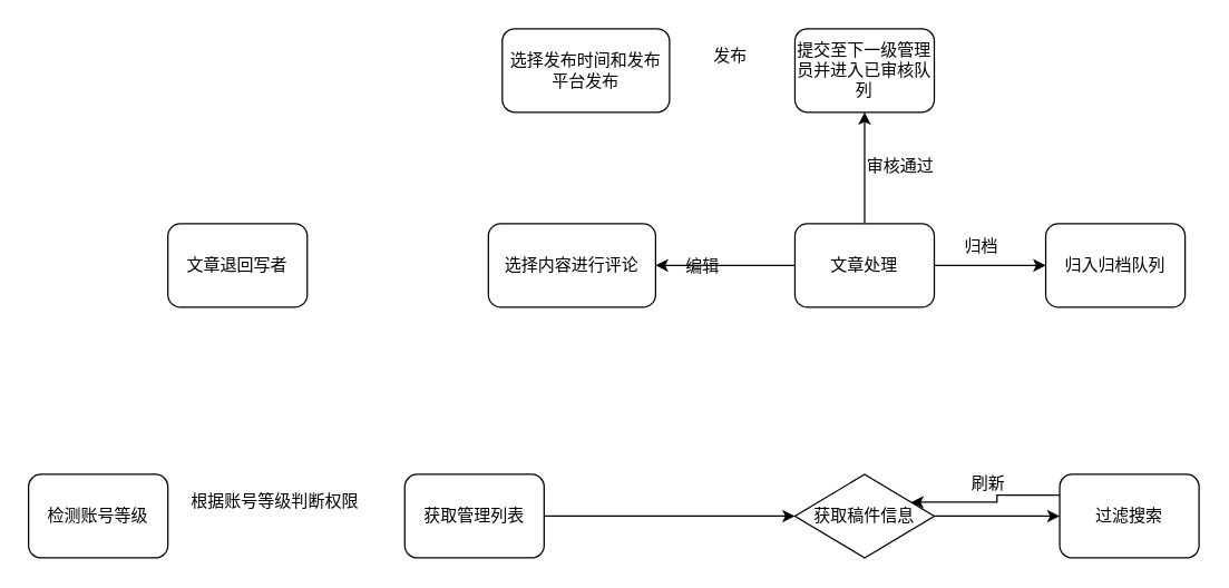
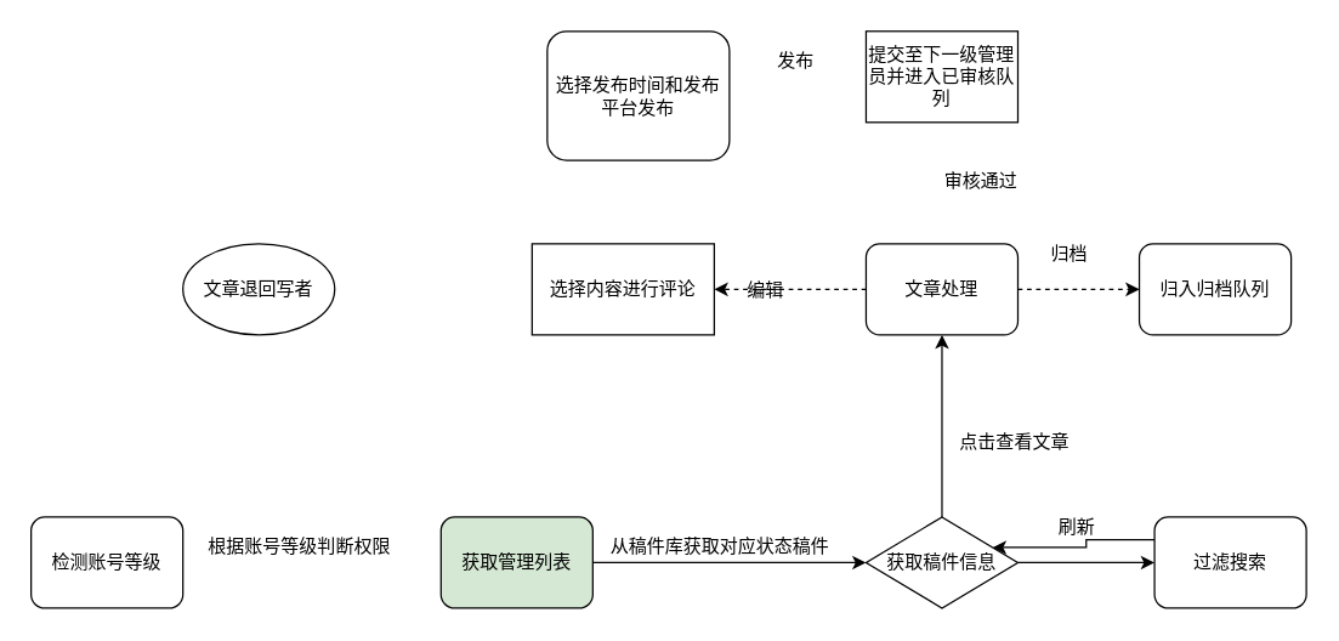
  <mxCell id="0" />
  <mxCell id="1" parent="0" />
  <mxCell id="2" value="检测账号等级" style="rounded=1;whiteSpace=wrap;html=1;" parent="1" vertex="1"><mxGeometry x="20" y="340" width="100" height="60" as="geometry" /></mxCell>
  <mxCell id="3" style="edgeStyle=orthogonalEdgeStyle;rounded=0;orthogonalLoop=1;jettySize=auto;html=1;exitX=1;exitY=0.5;exitDx=0;exitDy=0;" parent="1" source="4" target="7" edge="1"><mxGeometry relative="1" as="geometry" /></mxCell>
- <mxCell id="4" value="获取管理列表" style="rounded=1;whiteSpace=wrap;html=1;" parent="1" vertex="1"><mxGeometry x="290" y="340" width="100" height="60" as="geometry" /></mxCell>
+ <mxCell id="4" value="获取管理列表" style="rounded=1;whiteSpace=wrap;html=1;fillColor=#d5e8d4;" parent="1" vertex="1"><mxGeometry x="290" y="340" width="100" height="60" as="geometry" /></mxCell>
+ <mxCell id="5" value="" style="edgeStyle=orthogonalEdgeStyle;rounded=0;orthogonalLoop=1;jettySize=auto;html=1;" parent="1" source="7" target="13" edge="1"><mxGeometry relative="1" as="geometry" /></mxCell>
  <mxCell id="6" value="" style="edgeStyle=orthogonalEdgeStyle;rounded=0;orthogonalLoop=1;jettySize=auto;html=1;" parent="1" source="7" target="9" edge="1"><mxGeometry relative="1" as="geometry" /></mxCell>
  <mxCell id="7" value="获取稿件信息" style="rhombus;whiteSpace=wrap;html=1;" parent="1" vertex="1"><mxGeometry x="570" y="340" width="100" height="60" as="geometry" /></mxCell>
  <mxCell id="8" style="edgeStyle=orthogonalEdgeStyle;rounded=0;orthogonalLoop=1;jettySize=auto;html=1;exitX=0;exitY=0.25;exitDx=0;exitDy=0;entryX=1;entryY=0.25;entryDx=0;entryDy=0;" parent="1" source="9" target="7" edge="1"><mxGeometry relative="1" as="geometry" /></mxCell>
  <mxCell id="9" value="过滤搜索" style="rounded=1;whiteSpace=wrap;html=1;" parent="1" vertex="1"><mxGeometry x="760" y="340" width="100" height="60" as="geometry" /></mxCell>
- <mxCell id="10" value="" style="edgeStyle=orthogonalEdgeStyle;rounded=0;orthogonalLoop=1;jettySize=auto;html=1;" parent="1" source="13" target="17" edge="1"><mxGeometry relative="1" as="geometry" /></mxCell>
- <mxCell id="11" value="" style="edgeStyle=orthogonalEdgeStyle;rounded=0;orthogonalLoop=1;jettySize=auto;html=1;" parent="1" source="13" target="15" edge="1"><mxGeometry relative="1" as="geometry" /></mxCell>
- <mxCell id="12" value="" style="edgeStyle=orthogonalEdgeStyle;rounded=0;orthogonalLoop=1;jettySize=auto;html=1;" parent="1" source="13" target="14" edge="1"><mxGeometry relative="1" as="geometry" /></mxCell>
+ <mxCell id="10" value="" style="edgeStyle=orthogonalEdgeStyle;rounded=0;orthogonalLoop=1;jettySize=auto;html=1;dashed=1;" parent="1" source="13" target="17" edge="1"><mxGeometry relative="1" as="geometry" /></mxCell>
+ <mxCell id="12" value="" style="edgeStyle=orthogonalEdgeStyle;rounded=0;orthogonalLoop=1;jettySize=auto;html=1;dashed=1;" parent="1" source="13" target="14" edge="1"><mxGeometry relative="1" as="geometry" /></mxCell>
  <mxCell id="13" value="文章处理" style="rounded=1;whiteSpace=wrap;html=1;" parent="1" vertex="1"><mxGeometry x="570" y="160" width="100" height="60" as="geometry" /></mxCell>
  <mxCell id="14" value="归入归档队列" style="rounded=1;whiteSpace=wrap;html=1;" parent="1" vertex="1"><mxGeometry x="750" y="160" width="100" height="60" as="geometry" /></mxCell>
- <mxCell id="15" value="提交至下一级管理员并进入已审核队列" style="rounded=1;whiteSpace=wrap;html=1;" parent="1" vertex="1"><mxGeometry x="570" y="20" width="100" height="60" as="geometry" /></mxCell>
- <mxCell id="16" value="选择发布时间和发布平台发布" style="rounded=1;whiteSpace=wrap;html=1;" parent="1" vertex="1"><mxGeometry x="360" y="20" width="120" height="60" as="geometry" /></mxCell>
- <mxCell id="17" value="选择内容进行评论" style="rounded=1;whiteSpace=wrap;html=1;" parent="1" vertex="1"><mxGeometry x="350" y="160" width="120" height="60" as="geometry" /></mxCell>
- <mxCell id="18" value="文章退回写者" style="rounded=1;whiteSpace=wrap;html=1;" parent="1" vertex="1"><mxGeometry x="120" y="160" width="100" height="60" as="geometry" /></mxCell>
+ <mxCell id="15" value="提交至下一级管理员并进入已审核队列" style="whiteSpace=wrap;html=1;rounded=0;" parent="1" vertex="1"><mxGeometry x="570" y="20" width="100" height="60" as="geometry" /></mxCell>
+ <mxCell id="16" value="选择发布时间和发布平台发布" style="rounded=1;whiteSpace=wrap;html=1;" parent="1" vertex="1"><mxGeometry x="360" y="20" width="120" height="85" as="geometry" /></mxCell>
+ <mxCell id="17" value="选择内容进行评论" style="whiteSpace=wrap;html=1;rounded=0;" parent="1" vertex="1"><mxGeometry x="350" y="160" width="120" height="60" as="geometry" /></mxCell>
+ <mxCell id="18" value="文章退回写者" style="ellipse;whiteSpace=wrap;html=1;" parent="1" vertex="1"><mxGeometry x="120" y="160" width="100" height="60" as="geometry" /></mxCell>
  <mxCell id="19" value="根据账号等级判断权限" style="text;html=1;resizable=0;points=[];autosize=1;align=left;verticalAlign=top;spacingTop=-4;" parent="1" vertex="1"><mxGeometry x="135" y="350" width="140" height="20" as="geometry" /></mxCell>
+ <mxCell id="20" value="从稿件库获取对应状态稿件" style="text;html=1;resizable=0;points=[];autosize=1;align=left;verticalAlign=top;spacingTop=-4;" parent="1" vertex="1"><mxGeometry x="400" y="350" width="160" height="20" as="geometry" /></mxCell>
  <mxCell id="21" value="编辑" style="text;html=1;resizable=0;points=[];autosize=1;align=left;verticalAlign=top;spacingTop=-4;" parent="1" vertex="1"><mxGeometry x="490" y="181" width="40" height="20" as="geometry" /></mxCell>
  <mxCell id="22" value="审核通过" style="text;html=1;resizable=0;points=[];autosize=1;align=left;verticalAlign=top;spacingTop=-4;" parent="1" vertex="1"><mxGeometry x="620" y="109" width="60" height="20" as="geometry" /></mxCell>
  <mxCell id="23" value="发布" style="text;html=1;resizable=0;points=[];autosize=1;align=left;verticalAlign=top;spacingTop=-4;" parent="1" vertex="1"><mxGeometry x="510" y="30" width="40" height="20" as="geometry" /></mxCell>
- <mxCell id="24" value="归档" style="text;html=1;resizable=0;points=[];autosize=1;align=left;verticalAlign=top;spacingTop=-4;" parent="1" vertex="1"><mxGeometry x="690" y="167" width="40" height="20" as="geometry" /></mxCell>
+ <mxCell id="24" value="归档" style="text;html=1;resizable=0;points=[];autosize=1;align=left;verticalAlign=top;spacingTop=-4;" parent="1" vertex="1"><mxGeometry x="690" y="157" width="40" height="20" as="geometry" /></mxCell>
+ <mxCell id="25" value="点击查看文章" style="text;html=1;resizable=0;points=[];autosize=1;align=left;verticalAlign=top;spacingTop=-4;" parent="1" vertex="1"><mxGeometry x="630" y="281" width="90" height="20" as="geometry" /></mxCell>
  <mxCell id="26" value="刷新" style="text;html=1;resizable=0;points=[];autosize=1;align=left;verticalAlign=top;spacingTop=-4;" parent="1" vertex="1"><mxGeometry x="695" y="337" width="40" height="20" as="geometry" /></mxCell>
